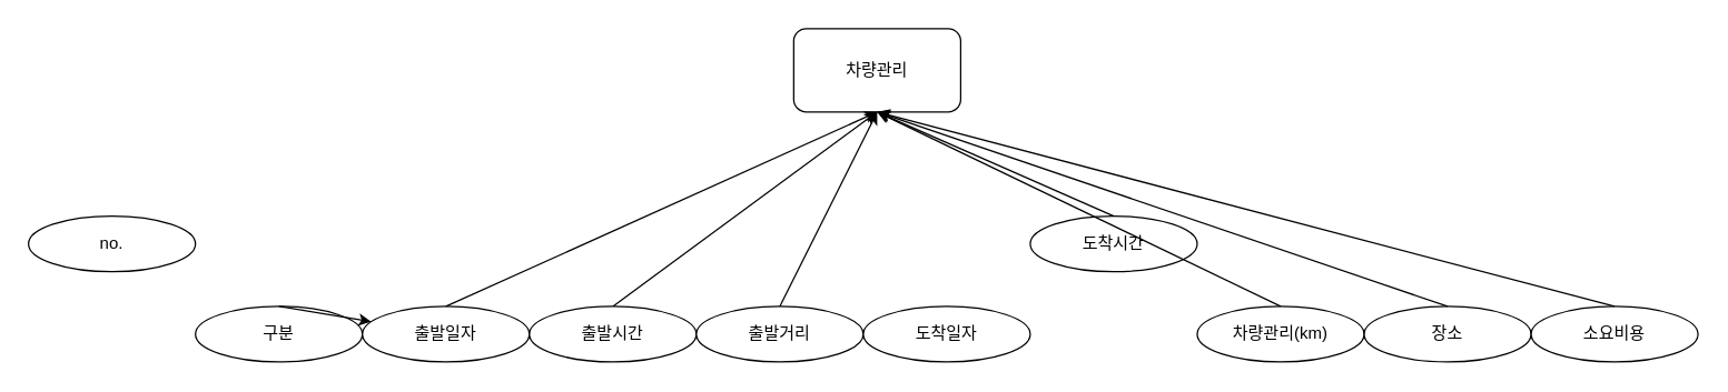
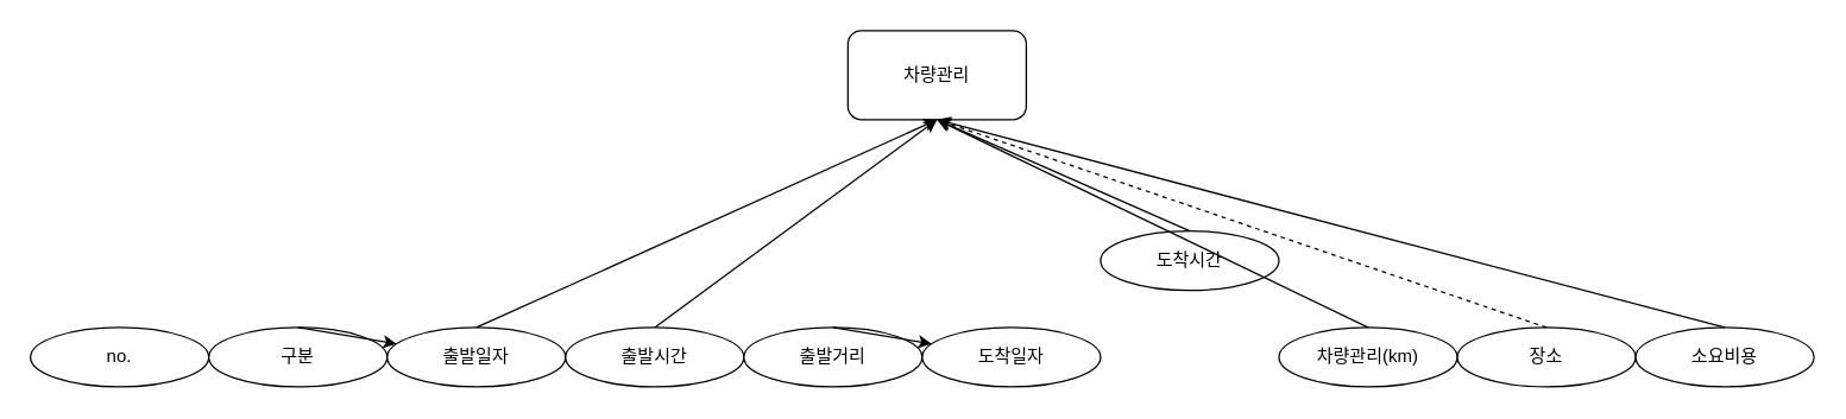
  <mxCell id="0" />
  <mxCell id="1" parent="0" />
  <mxCell id="2" value="차량관리" style="rounded=1;whiteSpace=wrap;html=1;" parent="1" vertex="1"><mxGeometry x="570" y="20" width="120" height="60" as="geometry" /></mxCell>
  <mxCell id="3" style="rounded=0;orthogonalLoop=1;jettySize=auto;html=1;entryX=0.5;entryY=1;entryDx=0;entryDy=0;exitX=0.5;exitY=0;exitDx=0;exitDy=0;" parent="1" source="7" target="2" edge="1"><mxGeometry relative="1" as="geometry" /></mxCell>
- <mxCell id="4" value="no." style="ellipse;whiteSpace=wrap;html=1;" parent="1" vertex="1"><mxGeometry x="20" y="155" width="120" height="40" as="geometry" /></mxCell>
+ <mxCell id="4" value="no." style="ellipse;whiteSpace=wrap;html=1;" parent="1" vertex="1"><mxGeometry x="20" y="220" width="120" height="40" as="geometry" /></mxCell>
  <mxCell id="5" value="구분" style="ellipse;whiteSpace=wrap;html=1;" parent="1" vertex="1"><mxGeometry x="140" y="220" width="120" height="40" as="geometry" /></mxCell>
  <mxCell id="6" value="출발일자" style="ellipse;whiteSpace=wrap;html=1;" parent="1" vertex="1"><mxGeometry x="260" y="220" width="120" height="40" as="geometry" /></mxCell>
  <mxCell id="7" value="출발시간" style="ellipse;whiteSpace=wrap;html=1;" parent="1" vertex="1"><mxGeometry x="380" y="220" width="120" height="40" as="geometry" /></mxCell>
  <mxCell id="8" value="출발거리" style="ellipse;whiteSpace=wrap;html=1;" parent="1" vertex="1"><mxGeometry x="500" y="220" width="120" height="40" as="geometry" /></mxCell>
  <mxCell id="9" value="도착일자" style="ellipse;whiteSpace=wrap;html=1;" parent="1" vertex="1"><mxGeometry x="620" y="220" width="120" height="40" as="geometry" /></mxCell>
  <mxCell id="10" value="도착시간" style="ellipse;whiteSpace=wrap;html=1;" parent="1" vertex="1"><mxGeometry x="740" y="155" width="120" height="40" as="geometry" /></mxCell>
  <mxCell id="11" value="차량관리(km)" style="ellipse;whiteSpace=wrap;html=1;" parent="1" vertex="1"><mxGeometry x="860" y="220" width="120" height="40" as="geometry" /></mxCell>
  <mxCell id="12" value="장소" style="ellipse;whiteSpace=wrap;html=1;" parent="1" vertex="1"><mxGeometry x="980" y="220" width="120" height="40" as="geometry" /></mxCell>
  <mxCell id="13" value="소요비용" style="ellipse;whiteSpace=wrap;html=1;" parent="1" vertex="1"><mxGeometry x="1100" y="220" width="120" height="40" as="geometry" /></mxCell>
- <mxCell id="14" style="rounded=0;orthogonalLoop=1;jettySize=auto;html=1;entryX=0.5;entryY=1;entryDx=0;entryDy=0;exitX=0.5;exitY=0;exitDx=0;exitDy=0;" parent="1" source="8" target="2" edge="1"><mxGeometry relative="1" as="geometry"><mxPoint x="131" y="235" as="sourcePoint" /><mxPoint x="540" y="90" as="targetPoint" /></mxGeometry></mxCell>
+ <mxCell id="14" style="rounded=0;orthogonalLoop=1;jettySize=auto;html=1;exitX=0.5;exitY=0;exitDx=0;exitDy=0;" parent="1" source="8" target="9" edge="1"><mxGeometry relative="1" as="geometry"><mxPoint x="131" y="235" as="sourcePoint" /><mxPoint x="540" y="90" as="targetPoint" /></mxGeometry></mxCell>
  <mxCell id="15" style="rounded=0;orthogonalLoop=1;jettySize=auto;html=1;entryX=0.5;entryY=1;entryDx=0;entryDy=0;exitX=0.5;exitY=0;exitDx=0;exitDy=0;" parent="1" source="10" target="2" edge="1"><mxGeometry relative="1" as="geometry"><mxPoint x="151" y="255" as="sourcePoint" /><mxPoint x="560" y="110" as="targetPoint" /></mxGeometry></mxCell>
  <mxCell id="16" style="rounded=0;orthogonalLoop=1;jettySize=auto;html=1;entryX=0.5;entryY=1;entryDx=0;entryDy=0;exitX=0.5;exitY=0;exitDx=0;exitDy=0;" parent="1" source="11" target="2" edge="1"><mxGeometry relative="1" as="geometry"><mxPoint x="161" y="265" as="sourcePoint" /><mxPoint x="570" y="120" as="targetPoint" /></mxGeometry></mxCell>
- <mxCell id="17" style="rounded=0;orthogonalLoop=1;jettySize=auto;html=1;entryX=0.5;entryY=1;entryDx=0;entryDy=0;exitX=0.5;exitY=0;exitDx=0;exitDy=0;" parent="1" source="12" target="2" edge="1"><mxGeometry relative="1" as="geometry"><mxPoint x="171" y="275" as="sourcePoint" /><mxPoint x="580" y="130" as="targetPoint" /></mxGeometry></mxCell>
+ <mxCell id="17" style="rounded=0;orthogonalLoop=1;jettySize=auto;html=1;entryX=0.5;entryY=1;entryDx=0;entryDy=0;exitX=0.5;exitY=0;exitDx=0;exitDy=0;dashed=1;" parent="1" source="12" target="2" edge="1"><mxGeometry relative="1" as="geometry"><mxPoint x="171" y="275" as="sourcePoint" /><mxPoint x="580" y="130" as="targetPoint" /></mxGeometry></mxCell>
  <mxCell id="18" style="rounded=0;orthogonalLoop=1;jettySize=auto;html=1;entryX=0.5;entryY=1;entryDx=0;entryDy=0;exitX=0.5;exitY=0;exitDx=0;exitDy=0;" parent="1" source="13" target="2" edge="1"><mxGeometry relative="1" as="geometry"><mxPoint x="181" y="285" as="sourcePoint" /><mxPoint x="590" y="140" as="targetPoint" /></mxGeometry></mxCell>
  <mxCell id="19" style="rounded=0;orthogonalLoop=1;jettySize=auto;html=1;exitX=0.5;exitY=0;exitDx=0;exitDy=0;" parent="1" source="5" target="6" edge="1"><mxGeometry relative="1" as="geometry"><mxPoint x="90" y="230" as="sourcePoint" /><mxPoint x="540" y="90" as="targetPoint" /></mxGeometry></mxCell>
  <mxCell id="20" style="rounded=0;orthogonalLoop=1;jettySize=auto;html=1;entryX=0.5;entryY=1;entryDx=0;entryDy=0;exitX=0.5;exitY=0;exitDx=0;exitDy=0;" parent="1" source="6" target="2" edge="1"><mxGeometry relative="1" as="geometry"><mxPoint x="100" y="240" as="sourcePoint" /><mxPoint x="550" y="100" as="targetPoint" /></mxGeometry></mxCell>
